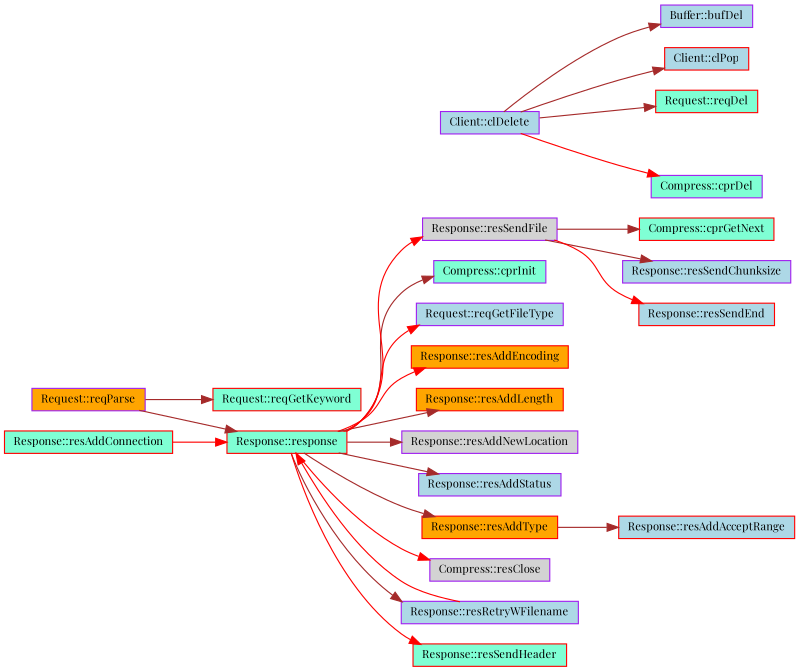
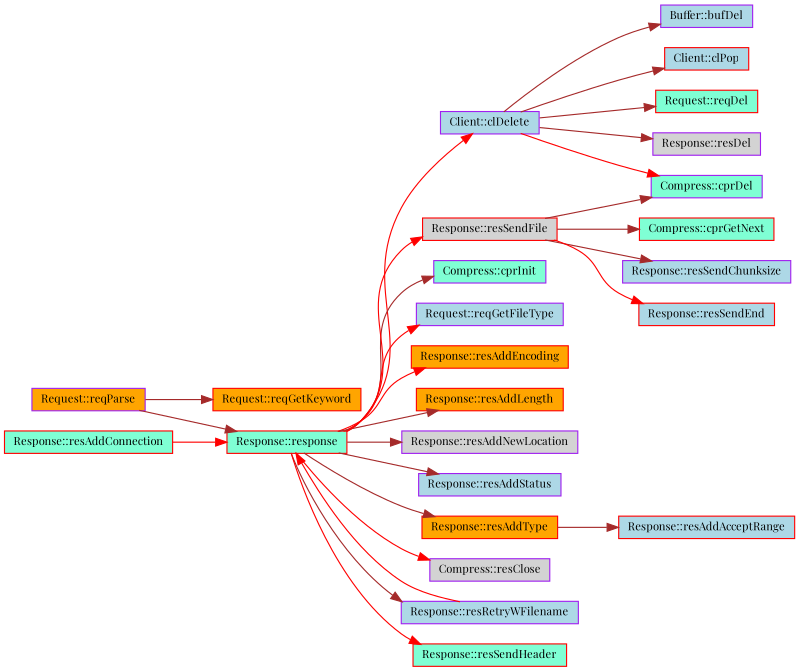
  digraph {
    fontname="Playfair Display"
    rankdir=LR
    node [color=purple fillcolor=lightblue fontname="Playfair Display" fontsize=10 shape=record style=filled]
    edge [color=brown fontname="Playfair Display" fontsize=10 labelfontname=FreeSans labelfontsize=10 style=solid]
    n1 [fillcolor=orange fontcolor=black height=0.2 label="Request::reqParse" width=0.4]
-   n2 [color=red fillcolor=aquamarine height=0.2 label="Request::reqGetKeyword" width=0.4]
+   n2 [color=red fillcolor=orange height=0.2 label="Request::reqGetKeyword" width=0.4]
    n3 [color=red fillcolor=aquamarine height=0.2 label="Response::response" width=0.4]
    n4 [height=0.2 label="Client::clDelete" width=0.4]
    n5 [fillcolor=aquamarine height=0.2 label="Compress::cprInit" width=0.4]
    n6 [height=0.2 label="Request::reqGetFileType" width=0.4]
    n7 [color=red fillcolor=orange height=0.2 label="Response::resAddEncoding" width=0.4]
    n8 [color=red fillcolor=orange height=0.2 label="Response::resAddLength" width=0.4]
    n9 [fillcolor=lightgrey height=0.2 label="Response::resAddNewLocation" width=0.4]
    n10 [height=0.2 label="Response::resAddStatus" width=0.4]
    n11 [color=red fillcolor=orange height=0.2 label="Response::resAddType" width=0.4]
    n12 [fillcolor=lightgrey height=0.2 label="Compress::resClose" width=0.4]
    n13 [height=0.2 label="Response::resRetryWFilename" width=0.4]
-   n14 [fillcolor=lightgrey height=0.2 label="Response::resSendFile" width=0.4]
+   n14 [color=red fillcolor=lightgrey height=0.2 label="Response::resSendFile" width=0.4]
    n15 [color=red fillcolor=aquamarine height=0.2 label="Response::resSendHeader" width=0.4]
    n16 [height=0.2 label="Buffer::bufDel" width=0.4]
    n17 [color=red height=0.2 label="Client::clPop" width=0.4]
    n18 [fillcolor=aquamarine height=0.2 label="Compress::cprDel" width=0.4]
    n19 [color=red fillcolor=aquamarine height=0.2 label="Request::reqDel" width=0.4]
+   n20 [fillcolor=lightgrey height=0.2 label="Response::resDel" width=0.4]
    n21 [color=red fillcolor=aquamarine height=0.2 label="Response::resAddConnection" width=0.4]
    n22 [color=red height=0.2 label="Response::resAddAcceptRange" width=0.4]
    n23 [color=red fillcolor=aquamarine height=0.2 label="Compress::cprGetNext" width=0.4]
    n24 [height=0.2 label="Response::resSendChunksize" width=0.4]
    n25 [color=red height=0.2 label="Response::resSendEnd" width=0.4]
    n1 -> n2
    n1 -> n3
+   n3 -> n4 [color=red]
    n3 -> n5
    n3 -> n6 [color=red]
    n3 -> n7 [color=red]
    n3 -> n8
    n3 -> n9
    n3 -> n10
    n3 -> n11
    n3 -> n12 [color=red]
    n3 -> n13
    n3 -> n14 [color=red]
    n3 -> n15 [color=red]
    n4 -> n16
    n4 -> n17
    n4 -> n18 [color=red]
    n4 -> n19
+   n4 -> n20
    n11 -> n22
    n13 -> n3 [color=red]
+   n14 -> n18
    n14 -> n23
    n14 -> n24
    n14 -> n25 [color=red]
    n21 -> n3 [color=red]
  }
